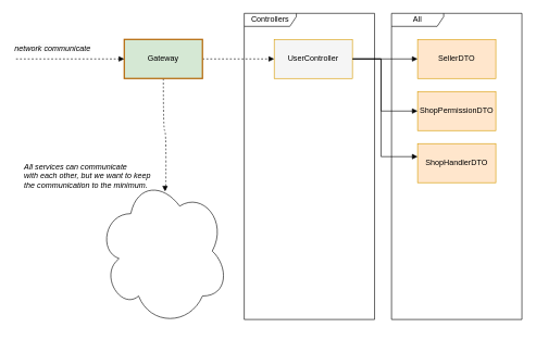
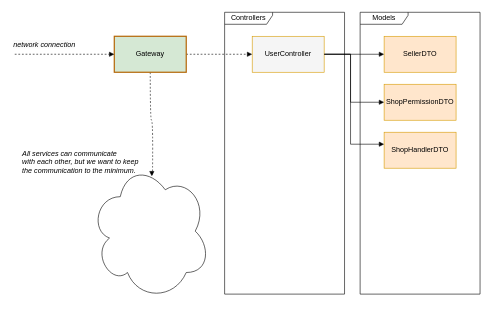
  <mxCell id="0" />
  <mxCell id="1" parent="0" />
  <mxCell id="2" style="edgeStyle=orthogonalEdgeStyle;rounded=0;orthogonalLoop=1;jettySize=auto;html=1;dashed=1;curved=1;endArrow=block;endFill=1;entryX=0.513;entryY=0.102;entryDx=0;entryDy=0;entryPerimeter=0;" edge="1" parent="1" source="14" target="3"><mxGeometry relative="1" as="geometry"><Array as="points"><mxPoint x="250" y="200" /><mxPoint x="254" y="200" /><mxPoint x="254" y="291" /><mxPoint x="253" y="291" /></Array></mxGeometry></mxCell>
  <mxCell id="3" value="" style="ellipse;shape=cloud;whiteSpace=wrap;html=1;" vertex="1" parent="1"><mxGeometry x="150" y="270" width="200" height="230" as="geometry" /></mxCell>
  <mxCell id="4" value="SellerDTO" style="html=1;whiteSpace=wrap;fillColor=#ffe6cc;strokeColor=#d79b00;" vertex="1" parent="1"><mxGeometry x="640" y="60" width="120" height="60" as="geometry" /></mxCell>
  <mxCell id="5" value="ShopPermissionDTO" style="html=1;whiteSpace=wrap;fillColor=#ffe6cc;strokeColor=#d79b00;" vertex="1" parent="1"><mxGeometry x="640" y="140" width="120" height="60" as="geometry" /></mxCell>
  <mxCell id="6" value="ShopHandlerDTO" style="html=1;whiteSpace=wrap;fillColor=#ffe6cc;strokeColor=#d79b00;" vertex="1" parent="1"><mxGeometry x="640" y="220" width="120" height="60" as="geometry" /></mxCell>
- <mxCell id="7" value="All" style="shape=umlFrame;whiteSpace=wrap;html=1;pointerEvents=0;width=80;height=20;" vertex="1" parent="1"><mxGeometry x="600" y="20" width="200" height="470" as="geometry" /></mxCell>
+ <mxCell id="7" value="Models" style="shape=umlFrame;whiteSpace=wrap;html=1;pointerEvents=0;width=80;height=20;" vertex="1" parent="1"><mxGeometry x="600" y="20" width="200" height="470" as="geometry" /></mxCell>
  <mxCell id="8" value="Controllers" style="shape=umlFrame;whiteSpace=wrap;html=1;pointerEvents=0;width=80;height=20;" vertex="1" parent="1"><mxGeometry x="374" y="20" width="200" height="470" as="geometry" /></mxCell>
  <mxCell id="9" style="edgeStyle=orthogonalEdgeStyle;rounded=0;orthogonalLoop=1;jettySize=auto;html=1;endArrow=block;endFill=1;" edge="1" parent="1" source="10" target="4"><mxGeometry relative="1" as="geometry" /></mxCell>
  <mxCell id="10" value="UserController" style="html=1;whiteSpace=wrap;fillColor=#f5f5f5;strokeColor=#d79b00;" vertex="1" parent="1"><mxGeometry x="420" y="60" width="120" height="60" as="geometry" /></mxCell>
  <mxCell id="11" style="edgeStyle=orthogonalEdgeStyle;rounded=0;orthogonalLoop=1;jettySize=auto;html=1;endArrow=block;endFill=1;exitX=1;exitY=0.5;exitDx=0;exitDy=0;" edge="1" parent="1" source="10" target="6"><mxGeometry relative="1" as="geometry"><mxPoint x="550" y="250" as="sourcePoint" /><Array as="points"><mxPoint x="584" y="90" /><mxPoint x="584" y="240" /></Array></mxGeometry></mxCell>
  <mxCell id="12" style="edgeStyle=orthogonalEdgeStyle;rounded=0;orthogonalLoop=1;jettySize=auto;html=1;endArrow=block;endFill=1;exitX=1;exitY=0.5;exitDx=0;exitDy=0;" edge="1" parent="1" source="10" target="5"><mxGeometry relative="1" as="geometry"><Array as="points"><mxPoint x="584" y="90" /><mxPoint x="584" y="170" /></Array><mxPoint x="550" y="250" as="sourcePoint" /></mxGeometry></mxCell>
  <mxCell id="13" style="edgeStyle=orthogonalEdgeStyle;rounded=0;orthogonalLoop=1;jettySize=auto;html=1;endArrow=block;endFill=1;dashed=1;" edge="1" parent="1" source="14" target="10"><mxGeometry relative="1" as="geometry" /></mxCell>
  <mxCell id="14" value="Gateway" style="html=1;whiteSpace=wrap;fillColor=#d5e8d4;strokeColor=#b46504;strokeWidth=2;" vertex="1" parent="1"><mxGeometry x="190" y="60" width="120" height="60" as="geometry" /></mxCell>
  <mxCell id="15" value="&lt;div style=&quot;text-align: justify;&quot;&gt;&lt;span style=&quot;background-color: initial;&quot;&gt;All services can communicate&amp;nbsp;&lt;/span&gt;&lt;/div&gt;&lt;div style=&quot;text-align: justify;&quot;&gt;&lt;span style=&quot;background-color: initial;&quot;&gt;with each other,&amp;nbsp;&lt;/span&gt;&lt;span style=&quot;background-color: initial;&quot;&gt;but we want to keep&amp;nbsp;&lt;/span&gt;&lt;/div&gt;&lt;div style=&quot;text-align: justify;&quot;&gt;&lt;span style=&quot;background-color: initial;&quot;&gt;the communication to the minimum.&lt;/span&gt;&lt;/div&gt;" style="text;html=1;align=center;verticalAlign=middle;resizable=0;points=[];autosize=1;strokeColor=none;fillColor=none;fontStyle=2" vertex="1" parent="1"><mxGeometry x="25" y="240" width="220" height="60" as="geometry" /></mxCell>
  <mxCell id="16" style="edgeStyle=orthogonalEdgeStyle;rounded=0;orthogonalLoop=1;jettySize=auto;html=1;dashed=1;endArrow=block;endFill=1;entryX=0;entryY=0.5;entryDx=0;entryDy=0;" edge="1" parent="1" target="14"><mxGeometry relative="1" as="geometry"><Array as="points"><mxPoint x="24" y="90" /></Array><mxPoint x="24" y="90" as="sourcePoint" /><mxPoint x="190" y="90" as="targetPoint" /></mxGeometry></mxCell>
- <mxCell id="17" value="&lt;div style=&quot;border-color: var(--border-color); color: rgb(0, 0, 0); font-family: Helvetica; font-size: 12px; font-style: italic; font-variant-ligatures: normal; font-variant-caps: normal; font-weight: 400; letter-spacing: normal; orphans: 2; text-indent: 0px; text-transform: none; widows: 2; word-spacing: 0px; -webkit-text-stroke-width: 0px; background-color: rgb(251, 251, 251); text-decoration-thickness: initial; text-decoration-style: initial; text-decoration-color: initial; text-align: justify;&quot;&gt;network communicate&lt;/div&gt;" style="text;whiteSpace=wrap;html=1;" vertex="1" parent="1"><mxGeometry x="20" y="60" width="230" height="70" as="geometry" /></mxCell>
+ <mxCell id="17" value="&lt;div style=&quot;border-color: var(--border-color); color: rgb(0, 0, 0); font-family: Helvetica; font-size: 12px; font-style: italic; font-variant-ligatures: normal; font-variant-caps: normal; font-weight: 400; letter-spacing: normal; orphans: 2; text-indent: 0px; text-transform: none; widows: 2; word-spacing: 0px; -webkit-text-stroke-width: 0px; background-color: rgb(251, 251, 251); text-decoration-thickness: initial; text-decoration-style: initial; text-decoration-color: initial; text-align: justify;&quot;&gt;network connection&lt;/div&gt;" style="text;whiteSpace=wrap;html=1;" vertex="1" parent="1"><mxGeometry x="20" y="60" width="230" height="70" as="geometry" /></mxCell>
